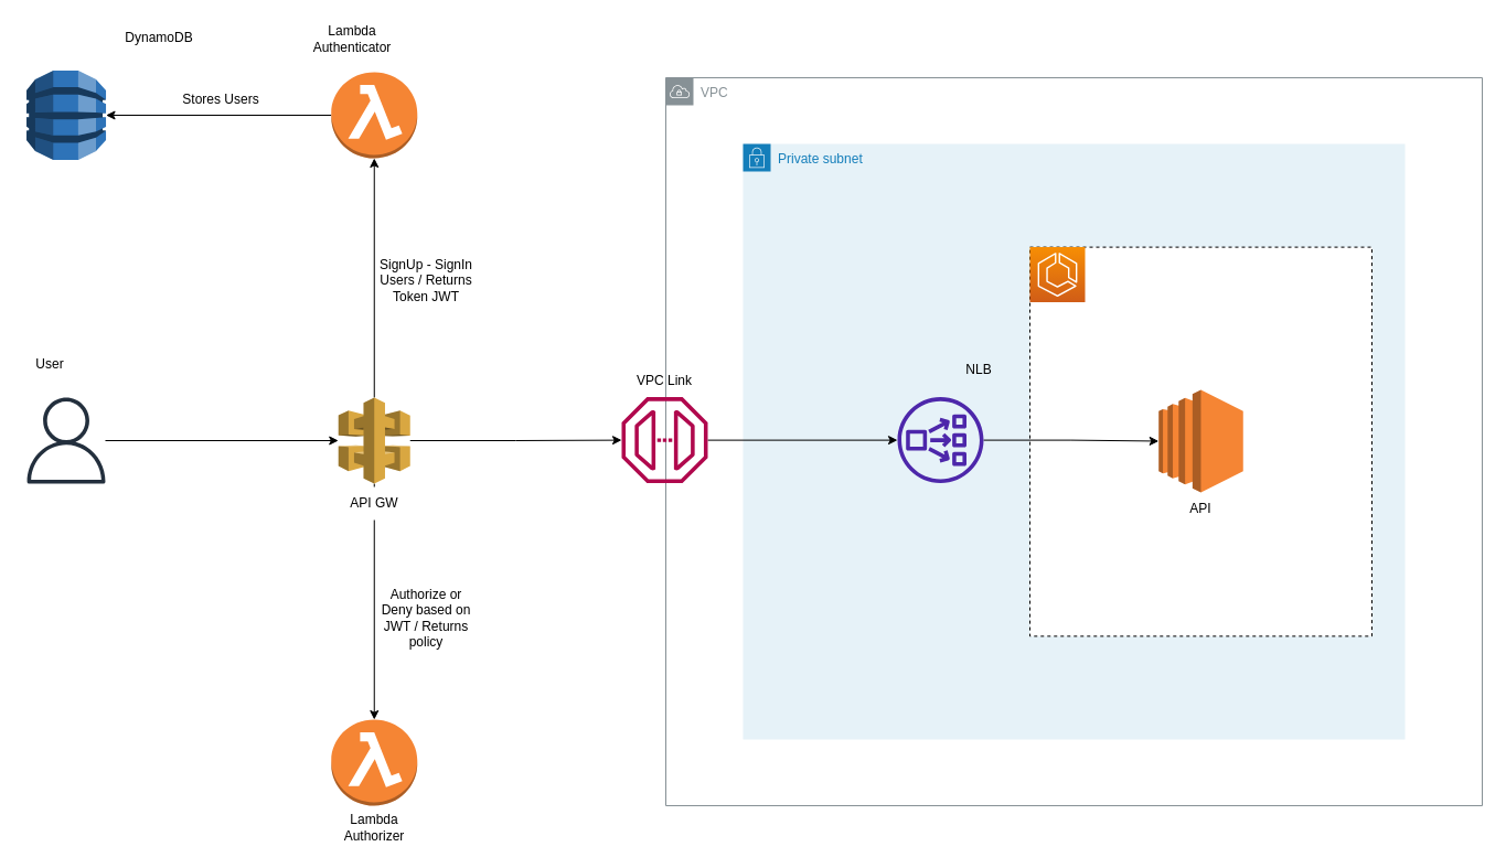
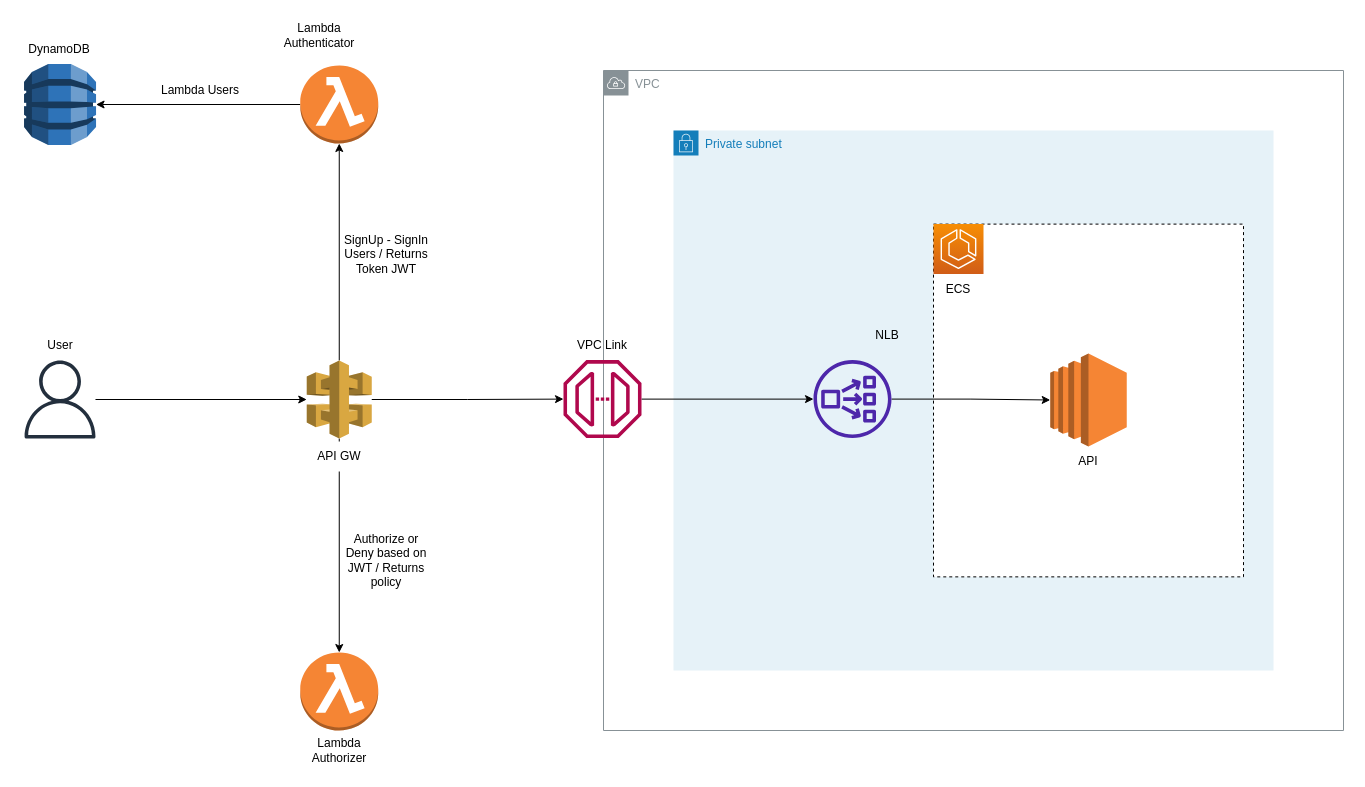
  <mxCell id="0" />
  <mxCell id="1" parent="0" />
  <mxCell id="2" value="VPC" style="sketch=0;outlineConnect=0;gradientColor=none;html=1;whiteSpace=wrap;fontSize=12;fontStyle=0;shape=mxgraph.aws4.group;grIcon=mxgraph.aws4.group_vpc;strokeColor=#879196;fillColor=default;verticalAlign=top;align=left;spacingLeft=30;fontColor=#879196;dashed=0;" vertex="1" parent="1"><mxGeometry x="603" y="70" width="740" height="660" as="geometry" /></mxCell>
  <mxCell id="3" value="Private subnet" style="points=[[0,0],[0.25,0],[0.5,0],[0.75,0],[1,0],[1,0.25],[1,0.5],[1,0.75],[1,1],[0.75,1],[0.5,1],[0.25,1],[0,1],[0,0.75],[0,0.5],[0,0.25]];outlineConnect=0;gradientColor=none;html=1;whiteSpace=wrap;fontSize=12;fontStyle=0;container=1;pointerEvents=0;collapsible=0;recursiveResize=0;shape=mxgraph.aws4.group;grIcon=mxgraph.aws4.group_security_group;grStroke=0;strokeColor=#147EBA;fillColor=#E6F2F8;verticalAlign=top;align=left;spacingLeft=30;fontColor=#147EBA;dashed=0;" vertex="1" parent="1"><mxGeometry x="673" y="130" width="600" height="540" as="geometry" /></mxCell>
  <mxCell id="4" value="NLB" style="text;html=1;strokeColor=none;fillColor=none;align=center;verticalAlign=middle;whiteSpace=wrap;rounded=0;" vertex="1" parent="3"><mxGeometry x="184" y="189.62" width="60" height="30" as="geometry" /></mxCell>
  <mxCell id="5" value="" style="rounded=0;whiteSpace=wrap;html=1;dashed=1;" vertex="1" parent="1"><mxGeometry x="933" y="223.62" width="310" height="352.75" as="geometry" /></mxCell>
  <mxCell id="6" value="" style="outlineConnect=0;dashed=0;verticalLabelPosition=bottom;verticalAlign=top;align=center;html=1;shape=mxgraph.aws3.ec2;fillColor=#F58534;gradientColor=none;" vertex="1" parent="1"><mxGeometry x="1049.75" y="353" width="76.5" height="93" as="geometry" /></mxCell>
+ <mxCell id="7" value="ECS" style="text;html=1;strokeColor=none;fillColor=none;align=center;verticalAlign=middle;whiteSpace=wrap;rounded=0;" vertex="1" parent="1"><mxGeometry x="933" y="273.62" width="50" height="31.38" as="geometry" /></mxCell>
  <mxCell id="8" style="edgeStyle=orthogonalEdgeStyle;rounded=0;orthogonalLoop=1;jettySize=auto;html=1;entryX=0;entryY=0.5;entryDx=0;entryDy=0;entryPerimeter=0;" edge="1" parent="1" source="9" target="6"><mxGeometry relative="1" as="geometry"><mxPoint x="1033" y="420" as="targetPoint" /></mxGeometry></mxCell>
  <mxCell id="9" value="" style="sketch=0;outlineConnect=0;fontColor=#232F3E;gradientColor=none;fillColor=#4D27AA;strokeColor=none;dashed=0;verticalLabelPosition=bottom;verticalAlign=top;align=center;html=1;fontSize=12;fontStyle=0;aspect=fixed;pointerEvents=1;shape=mxgraph.aws4.network_load_balancer;" vertex="1" parent="1"><mxGeometry x="813" y="359.62" width="78" height="78" as="geometry" /></mxCell>
  <mxCell id="10" style="edgeStyle=orthogonalEdgeStyle;rounded=0;orthogonalLoop=1;jettySize=auto;html=1;" edge="1" parent="1" source="11" target="9"><mxGeometry relative="1" as="geometry" /></mxCell>
  <mxCell id="11" value="" style="sketch=0;outlineConnect=0;fontColor=#232F3E;gradientColor=none;fillColor=#B0084D;strokeColor=none;dashed=0;verticalLabelPosition=bottom;verticalAlign=top;align=center;html=1;fontSize=12;fontStyle=0;aspect=fixed;pointerEvents=1;shape=mxgraph.aws4.endpoint;" vertex="1" parent="1"><mxGeometry x="563" y="359.62" width="78" height="78" as="geometry" /></mxCell>
  <mxCell id="12" style="edgeStyle=orthogonalEdgeStyle;rounded=0;orthogonalLoop=1;jettySize=auto;html=1;" edge="1" parent="1" source="15" target="11"><mxGeometry relative="1" as="geometry"><mxPoint x="394" y="394.149" as="targetPoint" /></mxGeometry></mxCell>
  <mxCell id="13" style="edgeStyle=orthogonalEdgeStyle;rounded=0;orthogonalLoop=1;jettySize=auto;html=1;entryX=0.5;entryY=0;entryDx=0;entryDy=0;entryPerimeter=0;" edge="1" parent="1" source="15" target="22"><mxGeometry relative="1" as="geometry" /></mxCell>
  <mxCell id="14" style="edgeStyle=orthogonalEdgeStyle;rounded=0;orthogonalLoop=1;jettySize=auto;html=1;entryX=0.5;entryY=1;entryDx=0;entryDy=0;entryPerimeter=0;" edge="1" parent="1" source="15" target="26"><mxGeometry relative="1" as="geometry" /></mxCell>
  <mxCell id="15" value="" style="outlineConnect=0;dashed=0;verticalLabelPosition=bottom;verticalAlign=top;align=center;html=1;shape=mxgraph.aws3.api_gateway;fillColor=#D9A741;gradientColor=none;" vertex="1" parent="1"><mxGeometry x="306.25" y="360" width="65" height="78" as="geometry" /></mxCell>
  <mxCell id="16" value="API GW" style="text;html=1;strokeColor=none;fillColor=default;align=center;verticalAlign=middle;whiteSpace=wrap;rounded=0;" vertex="1" parent="1"><mxGeometry x="309.25" y="441" width="60" height="30" as="geometry" /></mxCell>
  <mxCell id="17" style="edgeStyle=orthogonalEdgeStyle;rounded=0;orthogonalLoop=1;jettySize=auto;html=1;" edge="1" parent="1" source="32" target="15"><mxGeometry relative="1" as="geometry"><mxPoint x="116.1" y="399" as="sourcePoint" /></mxGeometry></mxCell>
- <mxCell id="18" value="User" style="text;html=1;strokeColor=none;fillColor=none;align=center;verticalAlign=middle;whiteSpace=wrap;rounded=0;" vertex="1" parent="1"><mxGeometry x="14.55" y="314.62" width="60" height="30" as="geometry" /></mxCell>
+ <mxCell id="18" value="User" style="text;html=1;strokeColor=none;fillColor=none;align=center;verticalAlign=middle;whiteSpace=wrap;rounded=0;" vertex="1" parent="1"><mxGeometry x="29.55" y="329.62" width="60" height="30" as="geometry" /></mxCell>
  <mxCell id="19" value="" style="sketch=0;points=[[0,0,0],[0.25,0,0],[0.5,0,0],[0.75,0,0],[1,0,0],[0,1,0],[0.25,1,0],[0.5,1,0],[0.75,1,0],[1,1,0],[0,0.25,0],[0,0.5,0],[0,0.75,0],[1,0.25,0],[1,0.5,0],[1,0.75,0]];outlineConnect=0;fontColor=#232F3E;gradientColor=#F78E04;gradientDirection=north;fillColor=#D05C17;strokeColor=#ffffff;dashed=0;verticalLabelPosition=bottom;verticalAlign=top;align=center;html=1;fontSize=12;fontStyle=0;aspect=fixed;shape=mxgraph.aws4.resourceIcon;resIcon=mxgraph.aws4.ecs;" vertex="1" parent="1"><mxGeometry x="933" y="223.62" width="50" height="50" as="geometry" /></mxCell>
  <mxCell id="20" value="VPC Link" style="text;html=1;strokeColor=none;fillColor=none;align=center;verticalAlign=middle;whiteSpace=wrap;rounded=0;" vertex="1" parent="1"><mxGeometry x="572" y="329.62" width="60" height="30" as="geometry" /></mxCell>
  <mxCell id="21" value="API" style="text;html=1;strokeColor=none;fillColor=none;align=center;verticalAlign=middle;whiteSpace=wrap;rounded=0;" vertex="1" parent="1"><mxGeometry x="1058" y="446" width="60" height="30" as="geometry" /></mxCell>
  <mxCell id="22" value="" style="outlineConnect=0;dashed=0;verticalLabelPosition=bottom;verticalAlign=top;align=center;html=1;shape=mxgraph.aws3.lambda_function;fillColor=#F58534;gradientColor=none;" vertex="1" parent="1"><mxGeometry x="299.75" y="652" width="78" height="78" as="geometry" /></mxCell>
  <mxCell id="23" value="Lambda Authorizer" style="text;html=1;strokeColor=none;fillColor=none;align=center;verticalAlign=middle;whiteSpace=wrap;rounded=0;" vertex="1" parent="1"><mxGeometry x="307" y="735" width="64.25" height="30" as="geometry" /></mxCell>
  <mxCell id="24" value="Authorize or Deny based on JWT / Returns policy" style="text;html=1;strokeColor=none;fillColor=none;align=center;verticalAlign=middle;whiteSpace=wrap;rounded=0;" vertex="1" parent="1"><mxGeometry x="339" y="535" width="94" height="50" as="geometry" /></mxCell>
  <mxCell id="25" style="edgeStyle=orthogonalEdgeStyle;rounded=0;orthogonalLoop=1;jettySize=auto;html=1;" edge="1" parent="1" source="26" target="29"><mxGeometry relative="1" as="geometry" /></mxCell>
  <mxCell id="26" value="" style="outlineConnect=0;dashed=0;verticalLabelPosition=bottom;verticalAlign=top;align=center;html=1;shape=mxgraph.aws3.lambda_function;fillColor=#F58534;gradientColor=none;" vertex="1" parent="1"><mxGeometry x="299.75" y="65" width="78" height="78" as="geometry" /></mxCell>
  <mxCell id="27" value="Lambda Authenticator" style="text;html=1;strokeColor=none;fillColor=none;align=center;verticalAlign=middle;whiteSpace=wrap;rounded=0;" vertex="1" parent="1"><mxGeometry x="286.63" y="20" width="64.25" height="30" as="geometry" /></mxCell>
  <mxCell id="28" value="SignUp - SignIn Users / Returns Token JWT" style="text;html=1;strokeColor=none;fillColor=none;align=center;verticalAlign=middle;whiteSpace=wrap;rounded=0;" vertex="1" parent="1"><mxGeometry x="339" y="233.62" width="94" height="41.38" as="geometry" /></mxCell>
  <mxCell id="29" value="" style="outlineConnect=0;dashed=0;verticalLabelPosition=bottom;verticalAlign=top;align=center;html=1;shape=mxgraph.aws3.dynamo_db;fillColor=#2E73B8;gradientColor=none;" vertex="1" parent="1"><mxGeometry x="23.55" y="63.5" width="72" height="81" as="geometry" /></mxCell>
- <mxCell id="30" value="DynamoDB" style="text;html=1;strokeColor=none;fillColor=none;align=center;verticalAlign=middle;whiteSpace=wrap;rounded=0;" vertex="1" parent="1"><mxGeometry x="112.42" y="18.5" width="64.25" height="30" as="geometry" /></mxCell>
- <mxCell id="31" value="Stores Users" style="text;html=1;strokeColor=none;fillColor=none;align=center;verticalAlign=middle;whiteSpace=wrap;rounded=0;" vertex="1" parent="1"><mxGeometry x="153" y="75" width="94" height="29.88" as="geometry" /></mxCell>
+ <mxCell id="30" value="DynamoDB" style="text;html=1;strokeColor=none;fillColor=none;align=center;verticalAlign=middle;whiteSpace=wrap;rounded=0;" vertex="1" parent="1"><mxGeometry x="27.42" y="33.5" width="64.25" height="30" as="geometry" /></mxCell>
+ <mxCell id="31" value="Lambda Users" style="text;html=1;strokeColor=none;fillColor=none;align=center;verticalAlign=middle;whiteSpace=wrap;rounded=0;" vertex="1" parent="1"><mxGeometry x="153" y="75" width="94" height="29.88" as="geometry" /></mxCell>
  <mxCell id="32" value="" style="sketch=0;outlineConnect=0;fontColor=#232F3E;gradientColor=none;fillColor=#232F3D;strokeColor=none;dashed=0;verticalLabelPosition=bottom;verticalAlign=top;align=center;html=1;fontSize=12;fontStyle=0;aspect=fixed;pointerEvents=1;shape=mxgraph.aws4.user;" vertex="1" parent="1"><mxGeometry x="20.54" y="360" width="78" height="78" as="geometry" /></mxCell>
